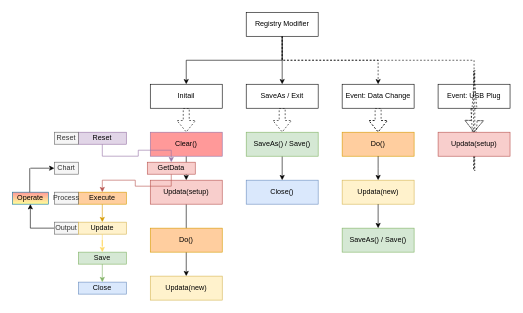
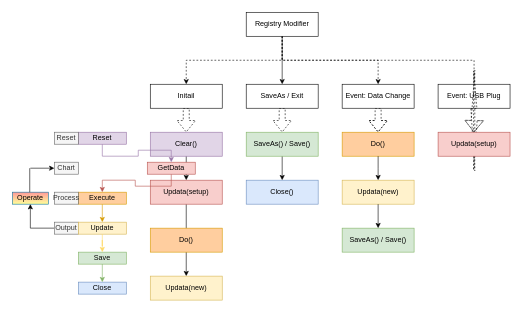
  <mxCell id="0" />
  <mxCell id="1" parent="0" />
- <mxCell id="2" value="" style="edgeStyle=orthogonalEdgeStyle;rounded=0;orthogonalLoop=1;jettySize=auto;html=1;exitX=0.5;exitY=1;exitDx=0;exitDy=0;" parent="1" source="5" target="7" edge="1"><mxGeometry relative="1" as="geometry" /></mxCell>
+ <mxCell id="2" value="" style="edgeStyle=orthogonalEdgeStyle;rounded=0;orthogonalLoop=1;jettySize=auto;html=1;exitX=0.5;exitY=1;exitDx=0;exitDy=0;dashed=1;" parent="1" source="5" target="7" edge="1"><mxGeometry relative="1" as="geometry" /></mxCell>
  <mxCell id="3" value="" style="edgeStyle=orthogonalEdgeStyle;rounded=0;orthogonalLoop=1;jettySize=auto;html=1;exitX=0.5;exitY=1;exitDx=0;exitDy=0;" parent="1" source="5" target="9" edge="1"><mxGeometry relative="1" as="geometry" /></mxCell>
  <mxCell id="4" value="" style="edgeStyle=orthogonalEdgeStyle;rounded=0;orthogonalLoop=1;jettySize=auto;html=1;exitX=0.5;exitY=1;exitDx=0;exitDy=0;dashed=1;" parent="1" source="5" target="11" edge="1"><mxGeometry relative="1" as="geometry" /></mxCell>
  <mxCell id="5" value="&lt;font style=&quot;font-size: 12px&quot;&gt;Registry Modifier&lt;/font&gt;" style="rounded=0;whiteSpace=wrap;html=1;" parent="1" vertex="1"><mxGeometry x="410" y="20" width="120" height="40" as="geometry" /></mxCell>
  <mxCell id="6" value="" style="edgeStyle=orthogonalEdgeStyle;rounded=0;orthogonalLoop=1;jettySize=auto;html=1;dashed=1;shape=flexArrow;exitX=0.5;exitY=1;exitDx=0;exitDy=0;entryX=0.5;entryY=0;entryDx=0;entryDy=0;" parent="1" source="7" target="13" edge="1"><mxGeometry relative="1" as="geometry" /></mxCell>
  <mxCell id="7" value="Initail" style="whiteSpace=wrap;html=1;rounded=0;" parent="1" vertex="1"><mxGeometry x="250" y="140" width="120" height="40" as="geometry" /></mxCell>
  <mxCell id="8" value="" style="edgeStyle=orthogonalEdgeStyle;rounded=0;orthogonalLoop=1;jettySize=auto;html=1;shape=flexArrow;dashed=1;" parent="1" source="9" target="18" edge="1"><mxGeometry relative="1" as="geometry" /></mxCell>
  <mxCell id="9" value="SaveAs / Exit" style="whiteSpace=wrap;html=1;rounded=0;" parent="1" vertex="1"><mxGeometry x="410" y="140" width="120" height="40" as="geometry" /></mxCell>
  <mxCell id="10" value="" style="edgeStyle=orthogonalEdgeStyle;shape=flexArrow;rounded=0;orthogonalLoop=1;jettySize=auto;html=1;dashed=1;" parent="1" source="11" edge="1"><mxGeometry relative="1" as="geometry"><mxPoint x="630" y="220" as="targetPoint" /></mxGeometry></mxCell>
  <mxCell id="11" value="&lt;font style=&quot;font-size: 12px&quot;&gt;Event: Data Change&lt;br&gt;&lt;/font&gt;" style="whiteSpace=wrap;html=1;rounded=0;" parent="1" vertex="1"><mxGeometry x="570" y="140" width="120" height="40" as="geometry" /></mxCell>
  <mxCell id="12" value="" style="edgeStyle=orthogonalEdgeStyle;rounded=0;orthogonalLoop=1;jettySize=auto;html=1;exitX=0.5;exitY=1;exitDx=0;exitDy=0;" parent="1" source="13" edge="1"><mxGeometry relative="1" as="geometry"><mxPoint x="310" y="300" as="targetPoint" /></mxGeometry></mxCell>
- <mxCell id="13" value="Clear()" style="whiteSpace=wrap;html=1;rounded=0;fillColor=#ff9999;strokeColor=#9673a6;" parent="1" vertex="1"><mxGeometry x="250" y="220" width="120" height="40" as="geometry" /></mxCell>
+ <mxCell id="13" value="Clear()" style="whiteSpace=wrap;html=1;rounded=0;fillColor=#e1d5e7;strokeColor=#9673a6;" parent="1" vertex="1"><mxGeometry x="250" y="220" width="120" height="40" as="geometry" /></mxCell>
  <mxCell id="14" value="" style="edgeStyle=orthogonalEdgeStyle;rounded=0;orthogonalLoop=1;jettySize=auto;html=1;" parent="1" source="15" edge="1"><mxGeometry relative="1" as="geometry"><mxPoint x="310" y="460" as="targetPoint" /></mxGeometry></mxCell>
  <mxCell id="15" value="Updata(setup)" style="whiteSpace=wrap;html=1;rounded=0;fillColor=#f8cecc;strokeColor=#b85450;" parent="1" vertex="1"><mxGeometry x="250" y="300" width="120" height="40" as="geometry" /></mxCell>
  <mxCell id="16" value="Do()" style="whiteSpace=wrap;html=1;rounded=0;fillColor=#FFCE9F;strokeColor=#d79b00;" parent="1" vertex="1"><mxGeometry x="250" y="380" width="120" height="40" as="geometry" /></mxCell>
  <mxCell id="17" value="" style="edgeStyle=orthogonalEdgeStyle;rounded=0;orthogonalLoop=1;jettySize=auto;html=1;" parent="1" source="18" target="41" edge="1"><mxGeometry relative="1" as="geometry" /></mxCell>
  <mxCell id="18" value="SaveAs() / Save()" style="whiteSpace=wrap;html=1;rounded=0;fillColor=#d5e8d4;strokeColor=#82b366;" parent="1" vertex="1"><mxGeometry x="410" y="220" width="120" height="40" as="geometry" /></mxCell>
  <mxCell id="19" style="edgeStyle=orthogonalEdgeStyle;rounded=0;orthogonalLoop=1;jettySize=auto;html=1;exitX=0.5;exitY=1;exitDx=0;exitDy=0;entryX=0.5;entryY=0;entryDx=0;entryDy=0;fillColor=#f8cecc;strokeColor=#b85450;" parent="1" source="20" target="22" edge="1"><mxGeometry relative="1" as="geometry" /></mxCell>
  <mxCell id="20" value="GetData" style="whiteSpace=wrap;html=1;rounded=0;fillColor=#f8cecc;strokeColor=#b85450;" parent="1" vertex="1"><mxGeometry x="245" y="270" width="80" height="20" as="geometry" /></mxCell>
  <mxCell id="21" style="edgeStyle=orthogonalEdgeStyle;rounded=0;orthogonalLoop=1;jettySize=auto;html=1;exitX=0.5;exitY=1;exitDx=0;exitDy=0;entryX=0.5;entryY=0;entryDx=0;entryDy=0;fillColor=#ffe6cc;strokeColor=#d79b00;" parent="1" source="22" edge="1"><mxGeometry relative="1" as="geometry"><mxPoint x="170" y="370" as="targetPoint" /></mxGeometry></mxCell>
  <mxCell id="22" value="Execute" style="whiteSpace=wrap;html=1;rounded=0;fillColor=#FFCE9F;strokeColor=#d79b00;" parent="1" vertex="1"><mxGeometry x="130" y="320" width="80" height="20" as="geometry" /></mxCell>
  <mxCell id="23" value="Save" style="whiteSpace=wrap;html=1;rounded=0;fillColor=#d5e8d4;strokeColor=#82b366;" parent="1" vertex="1"><mxGeometry x="130" y="420" width="80" height="20" as="geometry" /></mxCell>
  <mxCell id="24" style="edgeStyle=orthogonalEdgeStyle;rounded=0;orthogonalLoop=1;jettySize=auto;html=1;exitX=0.5;exitY=1;exitDx=0;exitDy=0;entryX=0.5;entryY=0;entryDx=0;entryDy=0;fillColor=#e1d5e7;strokeColor=#9673a6;" parent="1" source="25" target="20" edge="1"><mxGeometry relative="1" as="geometry" /></mxCell>
  <mxCell id="25" value="Reset" style="whiteSpace=wrap;html=1;rounded=0;fillColor=#e1d5e7;strokeColor=#9673a6;" parent="1" vertex="1"><mxGeometry x="130" y="220" width="80" height="20" as="geometry" /></mxCell>
  <mxCell id="26" value="Reset" style="text;html=1;strokeColor=#666666;fillColor=#f5f5f5;align=center;verticalAlign=middle;whiteSpace=wrap;rounded=0;fontColor=#333333;" parent="1" vertex="1"><mxGeometry x="90" y="220" width="40" height="20" as="geometry" /></mxCell>
  <mxCell id="27" value="Chart" style="text;html=1;strokeColor=#666666;fillColor=#f5f5f5;align=center;verticalAlign=middle;whiteSpace=wrap;rounded=0;fontColor=#333333;" parent="1" vertex="1"><mxGeometry x="90" y="270" width="40" height="20" as="geometry" /></mxCell>
  <mxCell id="28" value="Process" style="text;html=1;strokeColor=#666666;fillColor=#f5f5f5;align=center;verticalAlign=middle;whiteSpace=wrap;rounded=0;fontColor=#333333;" parent="1" vertex="1"><mxGeometry x="90" y="320" width="40" height="20" as="geometry" /></mxCell>
  <mxCell id="29" value="" style="endArrow=none;html=1;exitX=0;exitY=0.5;exitDx=0;exitDy=0;" parent="1" edge="1" source="31"><mxGeometry width="50" height="50" relative="1" as="geometry"><mxPoint x="90" y="430" as="sourcePoint" /><mxPoint x="50" y="380" as="targetPoint" /></mxGeometry></mxCell>
  <mxCell id="30" value="" style="endArrow=classic;html=1;entryX=0;entryY=0.5;entryDx=0;entryDy=0;" parent="1" target="27" edge="1"><mxGeometry width="50" height="50" relative="1" as="geometry"><mxPoint x="50" y="280" as="sourcePoint" /><mxPoint x="360" y="250" as="targetPoint" /></mxGeometry></mxCell>
  <mxCell id="31" value="Output" style="text;html=1;strokeColor=#666666;fillColor=#f5f5f5;align=center;verticalAlign=middle;whiteSpace=wrap;rounded=0;fontColor=#333333;" parent="1" vertex="1"><mxGeometry x="90" y="370" width="40" height="20" as="geometry" /></mxCell>
  <mxCell id="32" value="Operate" style="rounded=0;whiteSpace=wrap;html=1;fillColor=#FF9999;strokeColor=#10739e;gradientColor=#FFFF99;" parent="1" vertex="1"><mxGeometry x="20" y="320" width="60" height="20" as="geometry" /></mxCell>
  <mxCell id="33" value="" style="endArrow=classic;html=1;entryX=0.5;entryY=1;entryDx=0;entryDy=0;endFill=1;" parent="1" target="32" edge="1"><mxGeometry width="50" height="50" relative="1" as="geometry"><mxPoint x="50" y="380" as="sourcePoint" /><mxPoint x="60" y="470" as="targetPoint" /></mxGeometry></mxCell>
  <mxCell id="34" value="" style="endArrow=none;html=1;" parent="1" edge="1"><mxGeometry width="50" height="50" relative="1" as="geometry"><mxPoint x="49" y="320" as="sourcePoint" /><mxPoint x="49" y="280" as="targetPoint" /></mxGeometry></mxCell>
  <mxCell id="35" value="Do()" style="whiteSpace=wrap;html=1;rounded=0;strokeColor=#d79b00;fillColor=#FFCE9F;" parent="1" vertex="1"><mxGeometry x="570" y="220" width="120" height="40" as="geometry" /></mxCell>
  <mxCell id="36" value="" style="edgeStyle=orthogonalEdgeStyle;rounded=0;orthogonalLoop=1;jettySize=auto;html=1;exitX=0.5;exitY=1;exitDx=0;exitDy=0;entryX=0.5;entryY=0;entryDx=0;entryDy=0;" parent="1" source="35" edge="1"><mxGeometry relative="1" as="geometry"><mxPoint x="640" y="190" as="sourcePoint" /><mxPoint x="630" y="300" as="targetPoint" /></mxGeometry></mxCell>
  <mxCell id="37" value="Updata(new)" style="whiteSpace=wrap;html=1;rounded=0;strokeColor=#d6b656;fillColor=#fff2cc;" parent="1" vertex="1"><mxGeometry x="250" y="460" width="120" height="40" as="geometry" /></mxCell>
  <mxCell id="38" value="Updata(new)" style="whiteSpace=wrap;html=1;rounded=0;strokeColor=#d6b656;fillColor=#fff2cc;" parent="1" vertex="1"><mxGeometry x="570" y="300" width="120" height="40" as="geometry" /></mxCell>
  <mxCell id="39" value="Close" style="whiteSpace=wrap;html=1;rounded=0;fillColor=#dae8fc;strokeColor=#6c8ebf;" parent="1" vertex="1"><mxGeometry x="130" y="470" width="80" height="20" as="geometry" /></mxCell>
  <mxCell id="40" style="edgeStyle=orthogonalEdgeStyle;rounded=0;orthogonalLoop=1;jettySize=auto;html=1;fillColor=#d5e8d4;strokeColor=#82b366;" parent="1" source="23" edge="1"><mxGeometry relative="1" as="geometry"><mxPoint x="170" y="470" as="targetPoint" /><mxPoint x="170" y="444" as="sourcePoint" /></mxGeometry></mxCell>
  <mxCell id="41" value="Close()" style="whiteSpace=wrap;html=1;rounded=0;fillColor=#dae8fc;strokeColor=#6c8ebf;" parent="1" vertex="1"><mxGeometry x="410" y="300" width="120" height="40" as="geometry" /></mxCell>
  <mxCell id="42" value="SaveAs() / Save()" style="whiteSpace=wrap;html=1;rounded=0;fillColor=#d5e8d4;strokeColor=#82b366;" vertex="1" parent="1"><mxGeometry x="570" y="380" width="120" height="40" as="geometry" /></mxCell>
  <mxCell id="43" value="" style="edgeStyle=orthogonalEdgeStyle;rounded=0;orthogonalLoop=1;jettySize=auto;html=1;exitX=0.5;exitY=1;exitDx=0;exitDy=0;entryX=0.5;entryY=0;entryDx=0;entryDy=0;" edge="1" parent="1" source="38" target="42"><mxGeometry relative="1" as="geometry"><mxPoint x="640" y="270" as="sourcePoint" /><mxPoint x="640" y="310" as="targetPoint" /></mxGeometry></mxCell>
  <mxCell id="44" value="&lt;font&gt;&lt;span style=&quot;text-align: left&quot;&gt;&lt;font style=&quot;font-size: 12px&quot;&gt;Event: USB Plug&lt;/font&gt;&lt;/span&gt;&lt;br&gt;&lt;/font&gt;" style="whiteSpace=wrap;html=1;rounded=0;" vertex="1" parent="1"><mxGeometry x="730" y="140" width="120" height="40" as="geometry" /></mxCell>
  <mxCell id="45" value="" style="edgeStyle=orthogonalEdgeStyle;rounded=0;orthogonalLoop=1;jettySize=auto;html=1;exitX=0.5;exitY=1;exitDx=0;exitDy=0;dashed=1;entryX=0.5;entryY=0;entryDx=0;entryDy=0;endArrow=none;" edge="1" parent="1" source="5" target="44"><mxGeometry relative="1" as="geometry"><mxPoint x="480" y="70" as="sourcePoint" /><mxPoint x="640" y="150" as="targetPoint" /></mxGeometry></mxCell>
  <mxCell id="46" value="" style="edgeStyle=orthogonalEdgeStyle;shape=flexArrow;rounded=0;orthogonalLoop=1;jettySize=auto;html=1;dashed=1;" edge="1" parent="1"><mxGeometry relative="1" as="geometry"><mxPoint x="789.71" y="220" as="targetPoint" /><mxPoint x="789.71" y="180" as="sourcePoint" /></mxGeometry></mxCell>
  <mxCell id="47" value="Updata(setup)" style="whiteSpace=wrap;html=1;rounded=0;strokeColor=#b85450;fillColor=#f8cecc;" vertex="1" parent="1"><mxGeometry x="730" y="220" width="120" height="40" as="geometry" /></mxCell>
  <mxCell id="48" value="Update" style="whiteSpace=wrap;html=1;rounded=0;fillColor=#fff2cc;strokeColor=#d6b656;" vertex="1" parent="1"><mxGeometry x="130" y="370" width="80" height="20" as="geometry" /></mxCell>
  <mxCell id="49" style="edgeStyle=orthogonalEdgeStyle;rounded=0;orthogonalLoop=1;jettySize=auto;html=1;exitX=0.5;exitY=1;exitDx=0;exitDy=0;fillColor=#fff2cc;strokeColor=#FFD966;" edge="1" parent="1" source="48" target="23"><mxGeometry relative="1" as="geometry"><mxPoint x="180" y="380" as="targetPoint" /><mxPoint x="180" y="350" as="sourcePoint" /></mxGeometry></mxCell>
